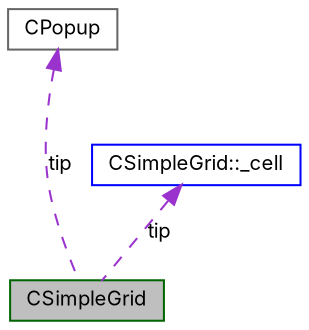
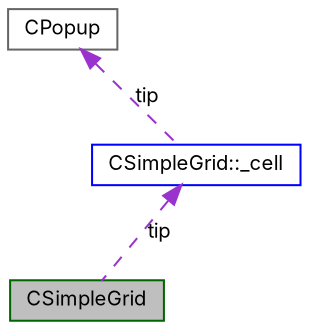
  digraph {
    fontname=Inter
    node [fillcolor=white fontname=Inter fontsize=10 shape=record style=filled]
    edge [color=darkorchid3 dir=back fontname=Inter fontsize=10 labelfontname=FreeSans labelfontsize=10 style=dashed]
    n1 [color=darkgreen fillcolor=grey75 fontcolor=black height=0.2 label=CSimpleGrid width=0.4]
    n2 [color=blue height=0.2 label="CSimpleGrid::_cell" width=0.4]
    n3 [color=gray40 height=0.2 label=CPopup width=0.4]
    n2 -> n1 [label=tip]
-   n3 -> n1 [label=tip]
+   n3 -> n2 [label=tip]
  }
